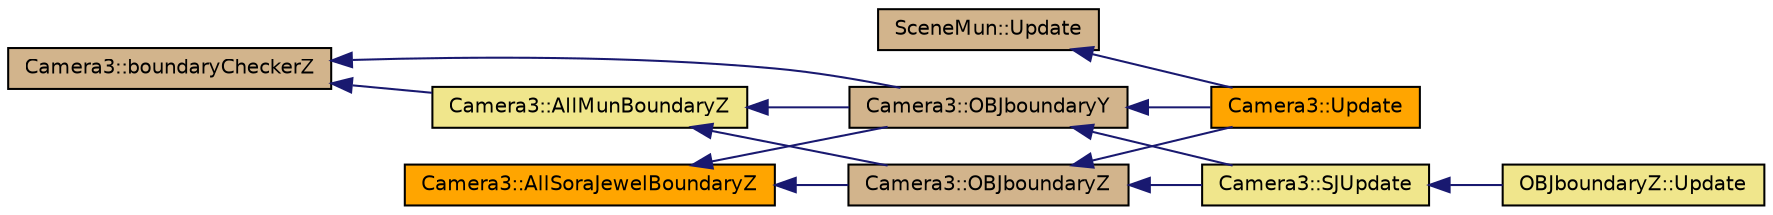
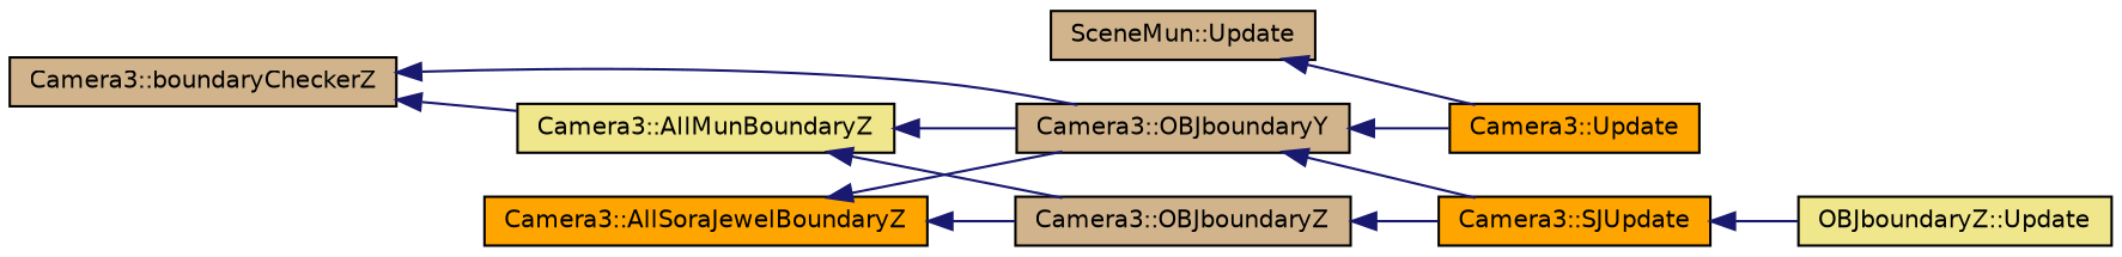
  digraph {
    rankdir=LR
    node [color=black fillcolor=tan fontname=Helvetica fontsize=10 shape=record style=filled]
    edge [color=midnightblue dir=back fontname=Helvetica fontsize=10 labelfontname=Helvetica labelfontsize=10 style=solid]
    n1 [fontcolor=black height=0.2 label="Camera3::boundaryCheckerZ" width=0.4]
    n2 [fillcolor=khaki height=0.2 label="Camera3::AllMunBoundaryZ" width=0.4]
    n3 [height=0.2 label="Camera3::OBJboundaryY" width=0.4]
    n4 [height=0.2 label="Camera3::OBJboundaryZ" width=0.4]
    n5 [fillcolor=orange height=0.2 label="Camera3::Update" width=0.4]
-   n6 [fillcolor=khaki height=0.2 label="Camera3::SJUpdate" width=0.4]
+   n6 [fillcolor=orange height=0.2 label="Camera3::SJUpdate" width=0.4]
    n7 [fillcolor=orange height=0.2 label="Camera3::AllSoraJewelBoundaryZ" width=0.4]
    n8 [fillcolor=khaki height=0.2 label="OBJboundaryZ::Update" width=0.4]
    n9 [height=0.2 label="SceneMun::Update" width=0.4]
    n1 -> n2
    n1 -> n3
    n2 -> n3
    n2 -> n4
    n3 -> n5
    n3 -> n6
-   n4 -> n5
    n4 -> n6
    n6 -> n8
    n7 -> n3
    n7 -> n4
    n9 -> n5
  }
